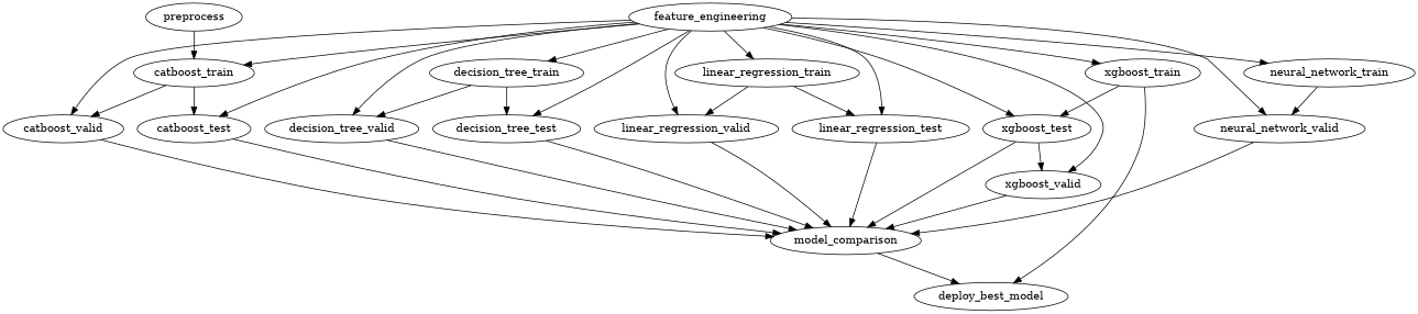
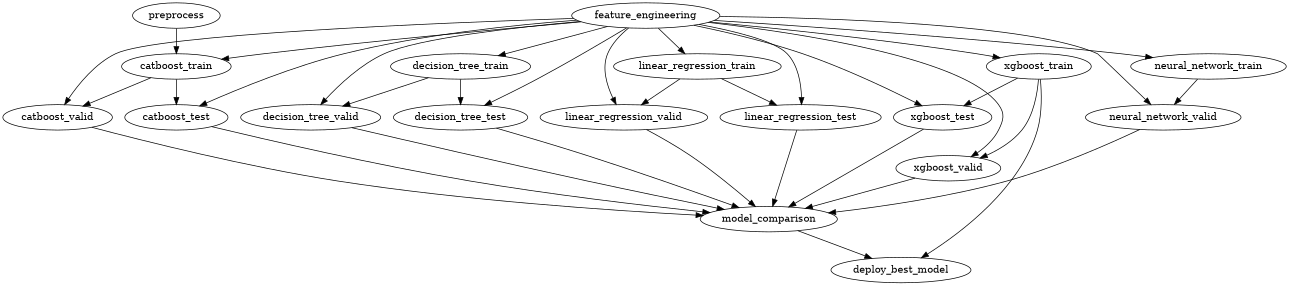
  strict digraph {
    preprocess
    catboost_train
    feature_engineering
    linear_regression_train
    linear_regression_valid
    linear_regression_test
    decision_tree_train
    decision_tree_valid
    decision_tree_test
    catboost_valid
    catboost_test
    xgboost_train
    xgboost_valid
    xgboost_test
    neural_network_train
    neural_network_valid
    model_comparison
    deploy_best_model
    preprocess -> catboost_train
    catboost_train -> catboost_valid
    catboost_train -> catboost_test
    feature_engineering -> catboost_train
    feature_engineering -> linear_regression_train
    feature_engineering -> linear_regression_valid
    feature_engineering -> linear_regression_test
    feature_engineering -> decision_tree_train
    feature_engineering -> decision_tree_valid
    feature_engineering -> decision_tree_test
    feature_engineering -> catboost_valid
    feature_engineering -> catboost_test
    feature_engineering -> xgboost_train
    feature_engineering -> xgboost_valid
    feature_engineering -> xgboost_test
    feature_engineering -> neural_network_train
    feature_engineering -> neural_network_valid
    linear_regression_train -> linear_regression_valid
    linear_regression_train -> linear_regression_test
    linear_regression_valid -> model_comparison
    linear_regression_test -> model_comparison
    decision_tree_train -> decision_tree_valid
    decision_tree_train -> decision_tree_test
    decision_tree_valid -> model_comparison
    decision_tree_test -> model_comparison
    catboost_valid -> model_comparison
    catboost_test -> model_comparison
-   xgboost_test -> xgboost_valid
+   xgboost_train -> xgboost_valid
    xgboost_train -> xgboost_test
    xgboost_train -> deploy_best_model
    xgboost_valid -> model_comparison
    xgboost_test -> model_comparison
    neural_network_train -> neural_network_valid
    neural_network_valid -> model_comparison
    model_comparison -> deploy_best_model
  }
